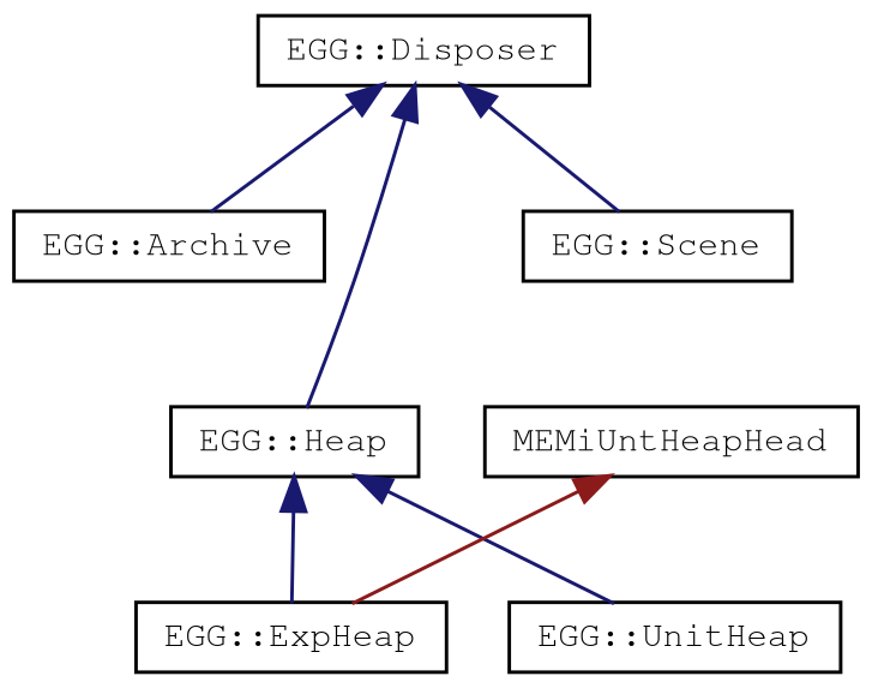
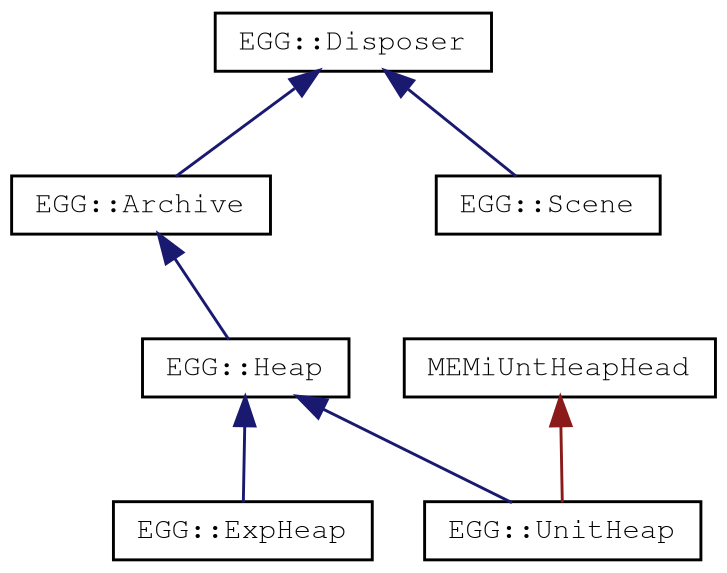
  digraph {
    rankdir=TB
    node [color=black fillcolor=white fontname=FreeMono fontsize=10 shape=record style=filled]
    edge [color=midnightblue dir=back fontname=FreeMono fontsize=10 labelfontname=FreeMono labelfontsize=10 style=solid]
    n1 [height=0.2 label="EGG::Disposer" width=0.4]
    n2 [height=0.2 label="EGG::Archive" width=0.4]
    n3 [height=0.2 label="EGG::Heap" width=0.4]
    n4 [height=0.2 label="EGG::Scene" width=0.4]
    n5 [height=0.2 label="EGG::ExpHeap" width=0.4]
    n6 [height=0.2 label="EGG::UnitHeap" width=0.4]
    n7 [height=0.2 label=MEMiUntHeapHead width=0.4]
    n1 -> n2
-   n1 -> n3
+   n2 -> n3
    n1 -> n4
    n3 -> n5
    n3 -> n6
-   n7 -> n5 [color=firebrick4]
+   n7 -> n6 [color=firebrick4]
  }
